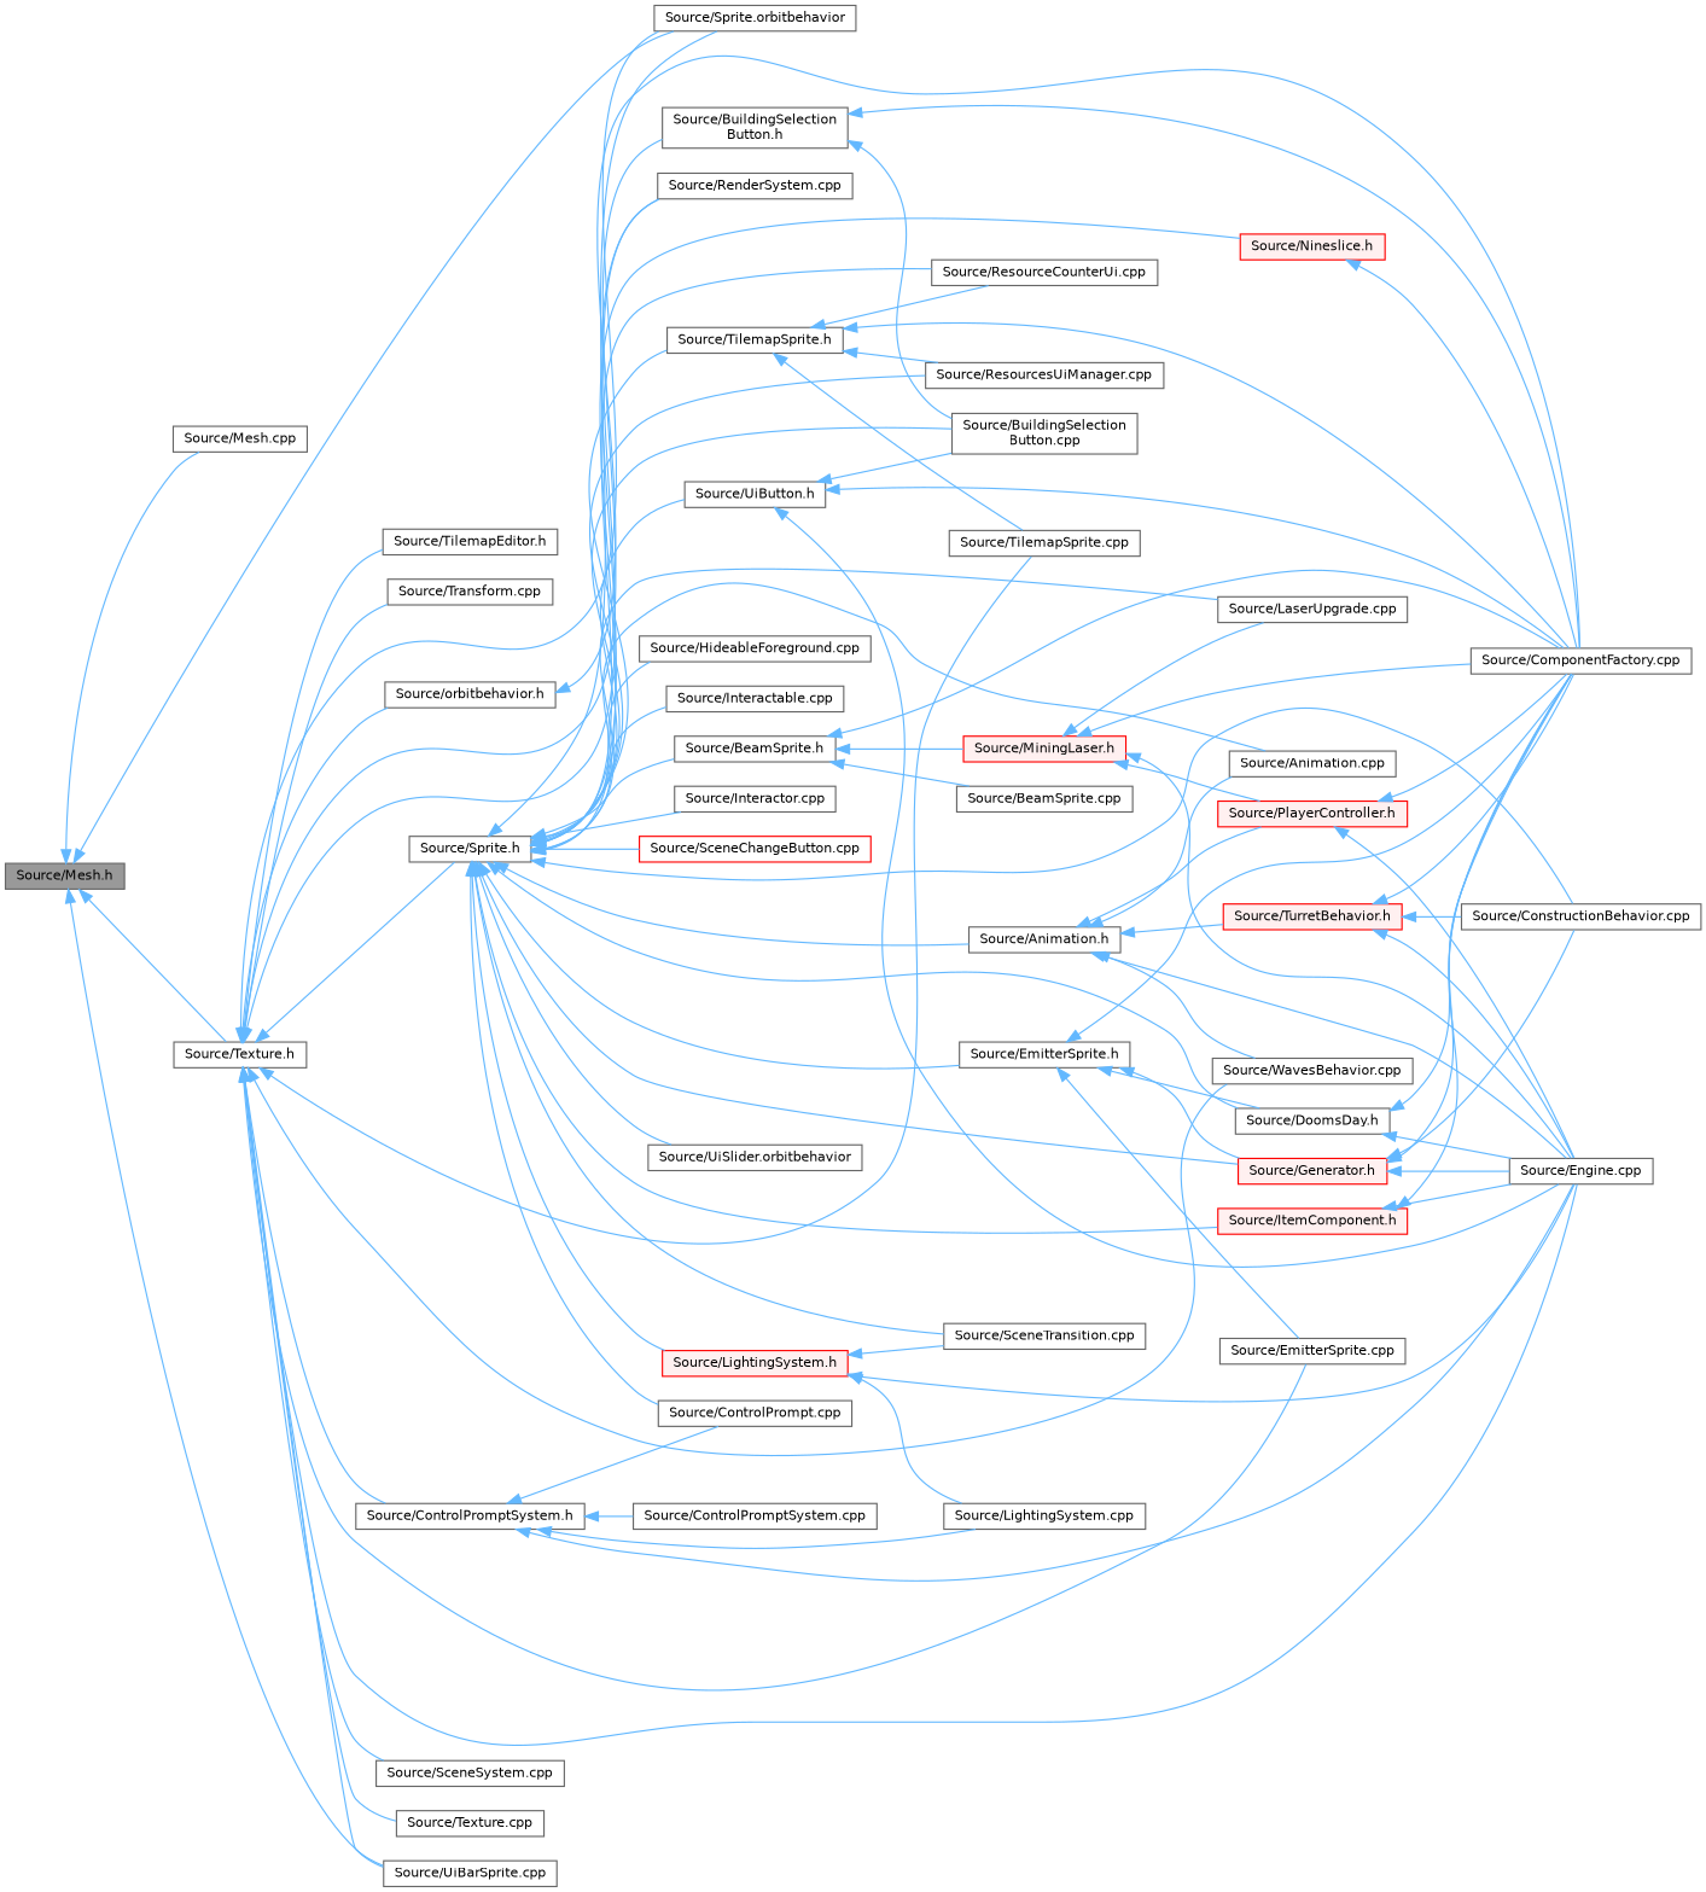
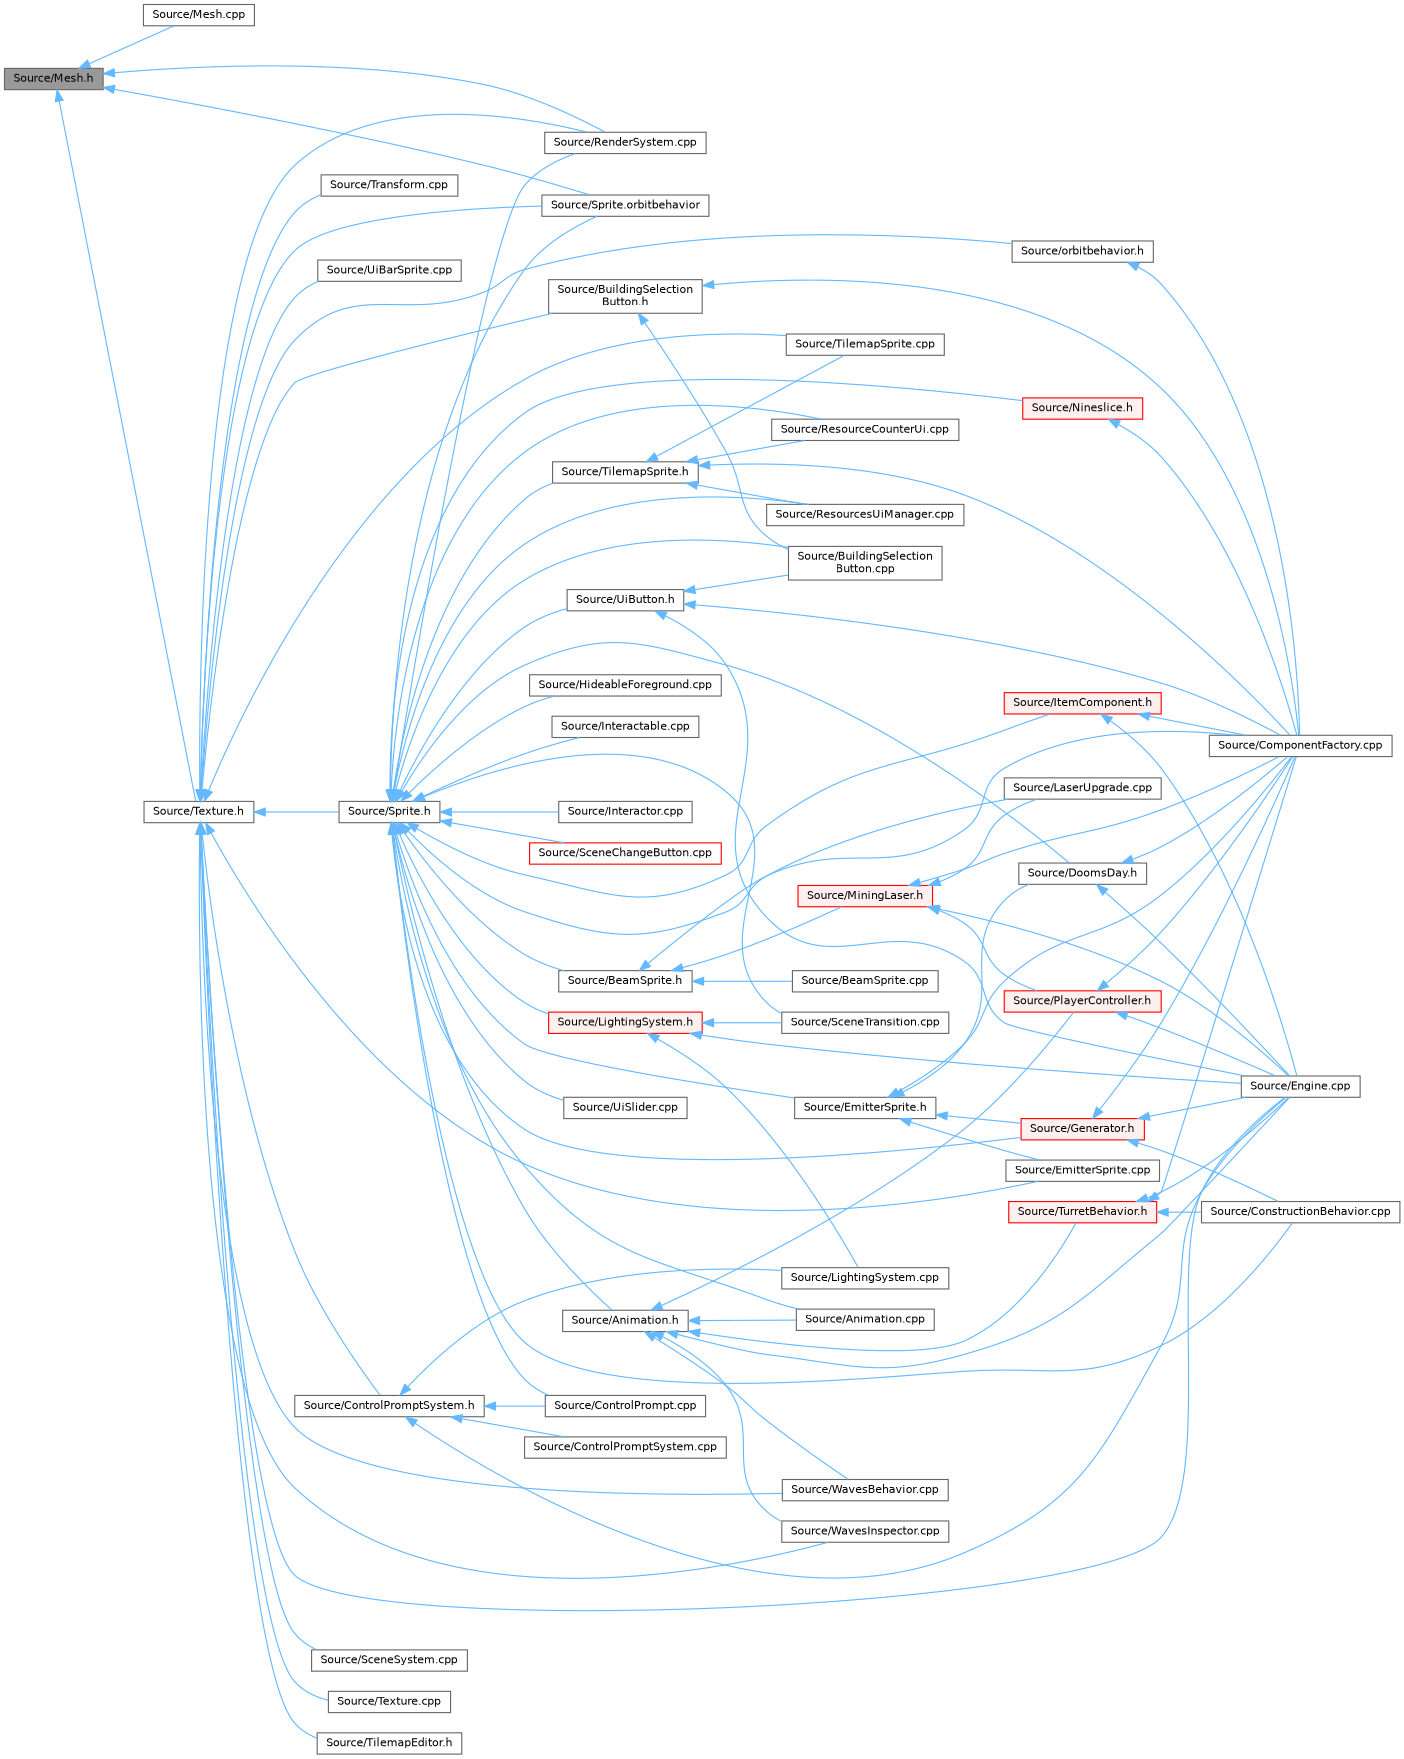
  digraph {
    rankdir=LR
    node [color=grey40 fillcolor=white fontname=Helvetica fontsize=10 shape=box style=filled]
    edge [color=steelblue1 dir=back fontname=Helvetica fontsize=10 labelfontname=Helvetica labelfontsize=10 style=solid]
    n1 [color=gray40 fillcolor=grey60 fontcolor=black height=0.2 label="Source/Mesh.h" width=0.4]
    n2 [height=0.2 label="Source/Mesh.cpp" width=0.4]
    n3 [height=0.2 label="Source/RenderSystem.cpp" width=0.4]
    n4 [height=0.2 label="Source/Sprite.orbitbehavior" width=0.4]
    n5 [height=0.2 label="Source/Texture.h" width=0.4]
    n6 [height=0.2 label="Source/LightingSystem.cpp" width=0.4]
    n7 [height=0.2 label="Source/BuildingSelection\lButton.h" width=0.4]
    n8 [height=0.2 label="Source/ControlPromptSystem.h" width=0.4]
    n9 [height=0.2 label="Source/Engine.cpp" width=0.4]
    n10 [height=0.2 label="Source/EmitterSprite.cpp" width=0.4]
    n11 [height=0.2 label="Source/SceneSystem.cpp" width=0.4]
    n12 [height=0.2 label="Source/Sprite.h" width=0.4]
    n13 [height=0.2 label="Source/WavesBehavior.cpp" width=0.4]
+   n14 [height=0.2 label="Source/WavesInspector.cpp" width=0.4]
    n15 [height=0.2 label="Source/TilemapSprite.cpp" width=0.4]
    n16 [height=0.2 label="Source/Texture.cpp" width=0.4]
    n17 [height=0.2 label="Source/TilemapEditor.h" width=0.4]
    n18 [height=0.2 label="Source/Transform.cpp" width=0.4]
    n19 [height=0.2 label="Source/UiBarSprite.cpp" width=0.4]
    n20 [height=0.2 label="Source/orbitbehavior.h" width=0.4]
    n21 [height=0.2 label="Source/BuildingSelection\lButton.cpp" width=0.4]
    n22 [height=0.2 label="Source/ComponentFactory.cpp" width=0.4]
    n23 [height=0.2 label="Source/ControlPrompt.cpp" width=0.4]
    n24 [height=0.2 label="Source/ControlPromptSystem.cpp" width=0.4]
    n25 [height=0.2 label="Source/Animation.cpp" width=0.4]
    n26 [height=0.2 label="Source/Animation.h" width=0.4]
    n27 [height=0.2 label="Source/ConstructionBehavior.cpp" width=0.4]
    n28 [height=0.2 label="Source/BeamSprite.h" width=0.4]
    n29 [height=0.2 label="Source/LaserUpgrade.cpp" width=0.4]
    n30 [height=0.2 label="Source/DoomsDay.h" width=0.4]
    n31 [height=0.2 label="Source/EmitterSprite.h" width=0.4]
    n32 [color=red fillcolor="#FFF0F0" height=0.2 label="Source/Generator.h" width=0.4]
    n33 [height=0.2 label="Source/HideableForeground.cpp" width=0.4]
    n34 [height=0.2 label="Source/Interactable.cpp" width=0.4]
    n35 [height=0.2 label="Source/Interactor.cpp" width=0.4]
    n36 [color=red fillcolor="#FFF0F0" height=0.2 label="Source/ItemComponent.h" width=0.4]
    n37 [color=red fillcolor="#FFF0F0" height=0.2 label="Source/LightingSystem.h" width=0.4]
    n38 [height=0.2 label="Source/SceneTransition.cpp" width=0.4]
    n39 [color=red fillcolor="#FFF0F0" height=0.2 label="Source/Nineslice.h" width=0.4]
    n40 [height=0.2 label="Source/ResourceCounterUi.cpp" width=0.4]
    n41 [height=0.2 label="Source/ResourcesUiManager.cpp" width=0.4]
    n42 [color=red height=0.2 label="Source/SceneChangeButton.cpp" width=0.4]
    n43 [height=0.2 label="Source/TilemapSprite.h" width=0.4]
-   n44 [height=0.2 label="Source/UiSlider.orbitbehavior" width=0.4]
+   n44 [height=0.2 label="Source/UiSlider.cpp" width=0.4]
    n45 [height=0.2 label="Source/UiButton.h" width=0.4]
    n46 [color=red fillcolor="#FFF0F0" height=0.2 label="Source/PlayerController.h" width=0.4]
    n47 [color=red fillcolor="#FFF0F0" height=0.2 label="Source/TurretBehavior.h" width=0.4]
    n48 [height=0.2 label="Source/BeamSprite.cpp" width=0.4]
    n49 [color=red fillcolor="#FFF0F0" height=0.2 label="Source/MiningLaser.h" width=0.4]
    n1 -> n2
-   n1 -> n19
+   n1 -> n3
    n1 -> n4
    n1 -> n5
    n5 -> n3
    n5 -> n4
    n5 -> n7
    n5 -> n8
    n5 -> n9
    n5 -> n10
    n5 -> n11
    n5 -> n12
    n5 -> n13
+   n5 -> n14
    n5 -> n15
    n5 -> n16
    n5 -> n17
    n5 -> n18
    n5 -> n19
    n5 -> n20
    n7 -> n21
    n7 -> n22
    n8 -> n6
    n8 -> n9
    n8 -> n23
    n8 -> n24
    n12 -> n3
    n12 -> n4
    n12 -> n21
    n12 -> n23
    n12 -> n25
    n12 -> n26
    n12 -> n27
    n12 -> n28
    n12 -> n29
    n12 -> n30
    n12 -> n31
    n12 -> n32
    n12 -> n33
    n12 -> n34
    n12 -> n35
    n12 -> n36
    n12 -> n37
    n12 -> n38
    n12 -> n39
    n12 -> n40
    n12 -> n41
    n12 -> n42
    n12 -> n43
    n12 -> n44
    n12 -> n45
    n20 -> n22
    n26 -> n9
    n26 -> n13
+   n26 -> n14
    n26 -> n25
    n26 -> n46
    n26 -> n47
    n28 -> n22
    n28 -> n48
    n28 -> n49
    n30 -> n9
    n30 -> n22
    n31 -> n10
    n31 -> n22
    n31 -> n30
    n31 -> n32
    n32 -> n9
    n32 -> n22
    n32 -> n27
    n36 -> n9
    n36 -> n22
    n37 -> n6
    n37 -> n9
    n37 -> n38
    n39 -> n22
    n43 -> n15
    n43 -> n22
    n43 -> n40
    n43 -> n41
    n45 -> n9
    n45 -> n21
    n45 -> n22
    n46 -> n9
    n46 -> n22
    n47 -> n9
    n47 -> n22
    n47 -> n27
    n49 -> n9
    n49 -> n22
    n49 -> n29
    n49 -> n46
  }
